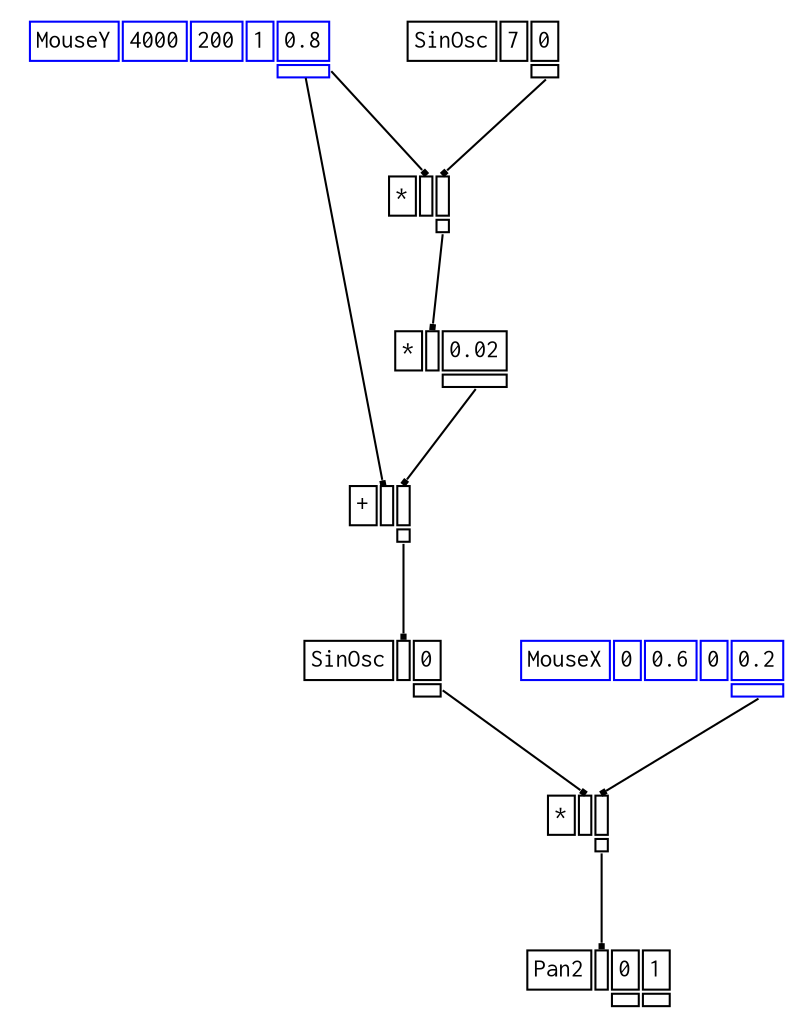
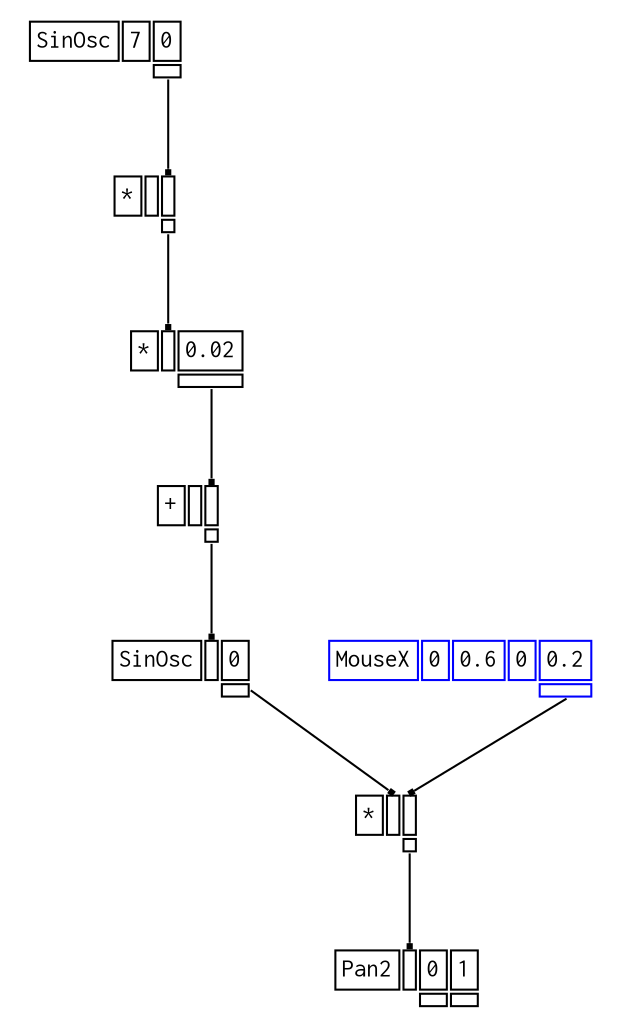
  digraph {
    splines=false
    node [color=black fontname=Courier fontsize=12 shape=plaintext]
    edge [arrowhead=box arrowsize=0.25 headport=i_0 tailport=o_0]
-   n1 [color=blue label=<<TABLE BORDER="0" CELLBORDER="1"><TR><TD>MouseY</TD><TD ID="u_4:K_0">4000</TD><TD ID="u_4:K_1">200</TD><TD ID="u_4:K_2">1</TD><TD ID="u_4:K_3">0.8</TD></TR><TR><TD BORDER="0"></TD><TD BORDER="0"></TD><TD BORDER="0"></TD><TD BORDER="0"></TD><TD PORT="o_0" ID="u_4:o_0"></TD></TR></TABLE>>]
    n2 [label=<<TABLE BORDER="0" CELLBORDER="1"><TR><TD>*</TD><TD PORT="i_0" ID="u_8:i_0"></TD><TD PORT="i_1" ID="u_8:i_1"></TD></TR><TR><TD BORDER="0"></TD><TD BORDER="0"></TD><TD PORT="o_0" ID="u_8:o_0"></TD></TR></TABLE>>]
    n3 [label=<<TABLE BORDER="0" CELLBORDER="1"><TR><TD>+</TD><TD PORT="i_0" ID="u_11:i_0"></TD><TD PORT="i_1" ID="u_11:i_1"></TD></TR><TR><TD BORDER="0"></TD><TD BORDER="0"></TD><TD PORT="o_0" ID="u_11:o_0"></TD></TR></TABLE>>]
    n4 [label=<<TABLE BORDER="0" CELLBORDER="1"><TR><TD>SinOsc</TD><TD ID="u_7:K_0">7</TD><TD ID="u_7:K_1">0</TD></TR><TR><TD BORDER="0"></TD><TD BORDER="0"></TD><TD PORT="o_0" ID="u_7:o_0"></TD></TR></TABLE>>]
    n5 [label=<<TABLE BORDER="0" CELLBORDER="1"><TR><TD>*</TD><TD PORT="i_0" ID="u_10:i_0"></TD><TD ID="u_10:K_1">0.02</TD></TR><TR><TD BORDER="0"></TD><TD BORDER="0"></TD><TD PORT="o_0" ID="u_10:o_0"></TD></TR></TABLE>>]
    n6 [label=<<TABLE BORDER="0" CELLBORDER="1"><TR><TD>SinOsc</TD><TD PORT="i_0" ID="u_12:i_0"></TD><TD ID="u_12:K_1">0</TD></TR><TR><TD BORDER="0"></TD><TD BORDER="0"></TD><TD PORT="o_0" ID="u_12:o_0"></TD></TR></TABLE>>]
    n7 [label=<<TABLE BORDER="0" CELLBORDER="1"><TR><TD>*</TD><TD PORT="i_0" ID="u_16:i_0"></TD><TD PORT="i_1" ID="u_16:i_1"></TD></TR><TR><TD BORDER="0"></TD><TD BORDER="0"></TD><TD PORT="o_0" ID="u_16:o_0"></TD></TR></TABLE>>]
    n8 [color=blue label=<<TABLE BORDER="0" CELLBORDER="1"><TR><TD>MouseX</TD><TD ID="u_15:K_0">0</TD><TD ID="u_15:K_1">0.6</TD><TD ID="u_15:K_2">0</TD><TD ID="u_15:K_3">0.2</TD></TR><TR><TD BORDER="0"></TD><TD BORDER="0"></TD><TD BORDER="0"></TD><TD BORDER="0"></TD><TD PORT="o_0" ID="u_15:o_0"></TD></TR></TABLE>>]
    n9 [label=<<TABLE BORDER="0" CELLBORDER="1"><TR><TD>Pan2</TD><TD PORT="i_0" ID="u_17:i_0"></TD><TD ID="u_17:K_1">0</TD><TD ID="u_17:K_2">1</TD></TR><TR><TD BORDER="0"></TD><TD BORDER="0"></TD><TD PORT="o_0" ID="u_17:o_0"></TD><TD PORT="o_1" ID="u_17:o_1"></TD></TR></TABLE>>]
-   n1 -> n2
-   n1 -> n3
    n2 -> n5
    n3 -> n6
    n4 -> n2 [headport=i_1]
    n5 -> n3 [headport=i_1]
    n6 -> n7
    n7 -> n9
    n8 -> n7 [headport=i_1]
  }
